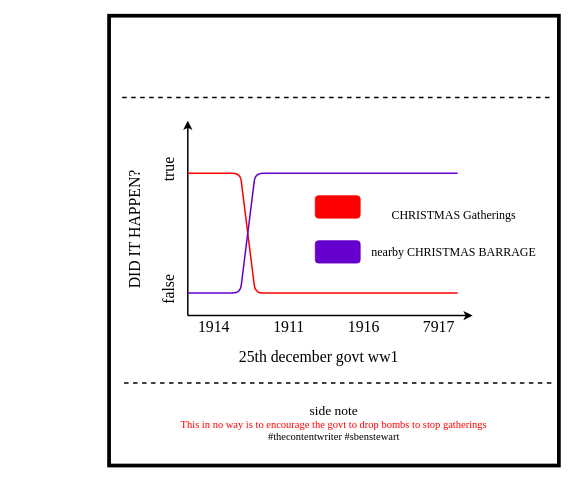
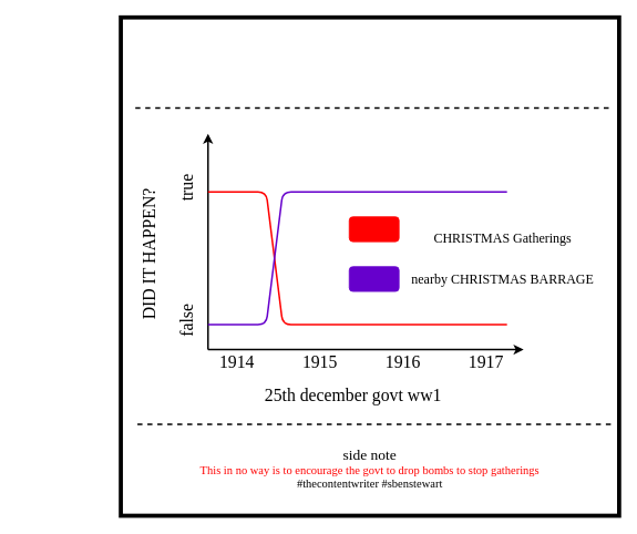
  <mxCell id="0" />
  <mxCell id="1" parent="0" />
  <mxCell id="2" value="" style="whiteSpace=wrap;html=1;aspect=fixed;strokeWidth=5;fillColor=none;fontFamily=xkcd;FType=w;" parent="1" vertex="1"><mxGeometry x="145" y="20" width="600" height="600" as="geometry" /></mxCell>
  <mxCell id="3" value="" style="endArrow=none;dashed=1;html=1;strokeWidth=2;fontFamily=xkcd;FType=w;" parent="1" edge="1"><mxGeometry width="50" height="50" relative="1" as="geometry"><mxPoint x="732.5" y="129" as="sourcePoint" /><mxPoint x="157.5" y="129" as="targetPoint" /></mxGeometry></mxCell>
  <mxCell id="4" value="" style="endArrow=none;dashed=1;html=1;strokeWidth=2;fontFamily=xkcd;FType=w;" parent="1" edge="1"><mxGeometry width="50" height="50" relative="1" as="geometry"><mxPoint x="735" y="510" as="sourcePoint" /><mxPoint x="160" y="510" as="targetPoint" /></mxGeometry></mxCell>
  <mxCell id="5" value="&lt;font style=&quot;font-size: 14px&quot;&gt;&lt;span style=&quot;font-size: 18px&quot;&gt;side note&lt;br&gt;&lt;/span&gt;&lt;font color=&quot;#ff0000&quot;&gt;This in no way is to encourage the govt to drop bombs to stop gatherings&lt;/font&gt;&lt;br&gt;#thecontentwriter #sbenstewart&lt;br&gt;&lt;/font&gt;" style="text;html=1;strokeColor=none;fillColor=none;align=center;verticalAlign=middle;whiteSpace=wrap;rounded=0;fontFamily=xkcd;FType=w;" parent="1" vertex="1"><mxGeometry x="145" y="524" width="600" height="80" as="geometry" /></mxCell>
  <mxCell id="6" value="" style="endArrow=classic;html=1;strokeWidth=2;startArrow=none;startFill=0;" parent="1" edge="1"><mxGeometry width="50" height="50" relative="1" as="geometry"><mxPoint x="250" y="420" as="sourcePoint" /><mxPoint x="250" y="160" as="targetPoint" /></mxGeometry></mxCell>
  <mxCell id="7" value="" style="endArrow=classic;html=1;strokeWidth=2;startArrow=none;startFill=0;" parent="1" edge="1"><mxGeometry width="50" height="50" relative="1" as="geometry"><mxPoint x="250" y="420" as="sourcePoint" /><mxPoint x="630" y="420" as="targetPoint" /></mxGeometry></mxCell>
  <mxCell id="8" value="" style="rounded=1;whiteSpace=wrap;html=1;fillColor=#FF0000;strokeColor=#FF0000;" parent="1" vertex="1"><mxGeometry x="420" y="260" width="60" height="30" as="geometry" /></mxCell>
  <mxCell id="9" value="&lt;font&gt;&lt;font style=&quot;font-size: 16px&quot;&gt;CHRISTMAS Gatherings&lt;/font&gt;&lt;br&gt;&lt;/font&gt;" style="text;html=1;strokeColor=none;fillColor=none;align=center;verticalAlign=middle;whiteSpace=wrap;rounded=0;fontFamily=xkcd;FType=w;" parent="1" vertex="1"><mxGeometry x="490" y="265" width="230" height="40" as="geometry" /></mxCell>
  <mxCell id="10" value="&lt;font&gt;&lt;font style=&quot;font-size: 21px&quot;&gt;25th december govt ww1&lt;/font&gt;&lt;br&gt;&lt;/font&gt;" style="text;html=1;strokeColor=none;fillColor=none;align=center;verticalAlign=middle;whiteSpace=wrap;rounded=0;fontFamily=xkcd;FType=w;" parent="1" vertex="1"><mxGeometry x="230" y="470" width="390" height="10" as="geometry" /></mxCell>
  <mxCell id="11" value="&lt;div style=&quot;text-align: left&quot;&gt;&lt;font style=&quot;font-size: 21px&quot;&gt;DID IT HAPPEN?&lt;/font&gt;&lt;/div&gt;" style="text;html=1;strokeColor=none;fillColor=none;align=center;verticalAlign=middle;whiteSpace=wrap;rounded=0;fontFamily=xkcd;FType=w;rotation=-90;" parent="1" vertex="1"><mxGeometry x="20" y="300" width="320" height="10" as="geometry" /></mxCell>
  <mxCell id="12" value="&lt;font&gt;&lt;span style=&quot;font-size: 21px&quot;&gt;1914&lt;/span&gt;&lt;br&gt;&lt;/font&gt;" style="text;html=1;strokeColor=none;fillColor=none;align=center;verticalAlign=middle;whiteSpace=wrap;rounded=0;fontFamily=xkcd;FType=w;" parent="1" vertex="1"><mxGeometry x="250" y="430" width="70" height="10" as="geometry" /></mxCell>
- <mxCell id="13" value="&lt;font&gt;&lt;font style=&quot;font-size: 21px&quot;&gt;7917&lt;/font&gt;&lt;br&gt;&lt;/font&gt;" style="text;html=1;strokeColor=none;fillColor=none;align=center;verticalAlign=middle;whiteSpace=wrap;rounded=0;fontFamily=xkcd;FType=w;" parent="1" vertex="1"><mxGeometry x="550" y="430" width="70" height="10" as="geometry" /></mxCell>
+ <mxCell id="13" value="&lt;font&gt;&lt;font style=&quot;font-size: 21px&quot;&gt;1917&lt;/font&gt;&lt;br&gt;&lt;/font&gt;" style="text;html=1;strokeColor=none;fillColor=none;align=center;verticalAlign=middle;whiteSpace=wrap;rounded=0;fontFamily=xkcd;FType=w;" parent="1" vertex="1"><mxGeometry x="550" y="430" width="70" height="10" as="geometry" /></mxCell>
  <mxCell id="14" value="&lt;font&gt;&lt;span style=&quot;font-size: 21px&quot;&gt;false&lt;/span&gt;&lt;br&gt;&lt;/font&gt;" style="text;html=1;strokeColor=none;fillColor=none;align=center;verticalAlign=middle;whiteSpace=wrap;rounded=0;fontFamily=xkcd;FType=w;rotation=-90;" parent="1" vertex="1"><mxGeometry x="190" y="370" width="70" height="30" as="geometry" /></mxCell>
  <mxCell id="15" value="&lt;font&gt;&lt;span style=&quot;font-size: 21px&quot;&gt;true&lt;/span&gt;&lt;br&gt;&lt;/font&gt;" style="text;html=1;strokeColor=none;fillColor=none;align=center;verticalAlign=middle;whiteSpace=wrap;rounded=0;fontFamily=xkcd;FType=w;rotation=-90;" parent="1" vertex="1"><mxGeometry x="190" y="210" width="70" height="30" as="geometry" /></mxCell>
- <mxCell id="16" value="&lt;font&gt;&lt;font style=&quot;font-size: 21px&quot;&gt;1911&lt;/font&gt;&lt;br&gt;&lt;/font&gt;" style="text;html=1;strokeColor=none;fillColor=none;align=center;verticalAlign=middle;whiteSpace=wrap;rounded=0;fontFamily=xkcd;FType=w;" vertex="1" parent="1"><mxGeometry x="350" y="430" width="70" height="10" as="geometry" /></mxCell>
+ <mxCell id="16" value="&lt;font&gt;&lt;font style=&quot;font-size: 21px&quot;&gt;1915&lt;/font&gt;&lt;br&gt;&lt;/font&gt;" style="text;html=1;strokeColor=none;fillColor=none;align=center;verticalAlign=middle;whiteSpace=wrap;rounded=0;fontFamily=xkcd;FType=w;" vertex="1" parent="1"><mxGeometry x="350" y="430" width="70" height="10" as="geometry" /></mxCell>
  <mxCell id="17" value="&lt;font&gt;&lt;font style=&quot;font-size: 21px&quot;&gt;191&lt;/font&gt;&lt;font style=&quot;font-size: 1px&quot;&gt; &lt;/font&gt;&lt;font style=&quot;font-size: 21px&quot;&gt;6&lt;/font&gt;&lt;br&gt;&lt;/font&gt;" style="text;html=1;strokeColor=none;fillColor=none;align=center;verticalAlign=middle;whiteSpace=wrap;rounded=0;fontFamily=xkcd;FType=w;" vertex="1" parent="1"><mxGeometry x="450" y="430" width="70" height="10" as="geometry" /></mxCell>
  <mxCell id="18" value="" style="endArrow=none;html=1;strokeWidth=2;strokeColor=#FF0000;" edge="1" parent="1"><mxGeometry width="50" height="50" relative="1" as="geometry"><mxPoint x="250" y="230" as="sourcePoint" /><mxPoint x="610" y="390" as="targetPoint" /><Array as="points"><mxPoint x="320" y="230" /><mxPoint x="340" y="390" /></Array></mxGeometry></mxCell>
  <mxCell id="19" value="" style="endArrow=none;html=1;strokeWidth=2;strokeColor=#6600CC;" edge="1" parent="1"><mxGeometry width="50" height="50" relative="1" as="geometry"><mxPoint x="250" y="390" as="sourcePoint" /><mxPoint x="610" y="230" as="targetPoint" /><Array as="points"><mxPoint x="320" y="390" /><mxPoint x="340" y="230" /></Array></mxGeometry></mxCell>
  <mxCell id="20" value="" style="rounded=1;whiteSpace=wrap;html=1;fillColor=#6600CC;strokeColor=#6600CC;" vertex="1" parent="1"><mxGeometry x="420" y="320" width="60" height="30" as="geometry" /></mxCell>
  <mxCell id="21" value="&lt;font&gt;&lt;span style=&quot;font-size: 16px&quot;&gt;nearby&amp;nbsp;&lt;/span&gt;&lt;span style=&quot;font-size: 16px&quot;&gt;CHRISTMAS BARRAGE&lt;/span&gt;&lt;br&gt;&lt;/font&gt;" style="text;html=1;strokeColor=none;fillColor=none;align=center;verticalAlign=middle;whiteSpace=wrap;rounded=0;fontFamily=xkcd;FType=w;" vertex="1" parent="1"><mxGeometry x="490" y="315" width="230" height="40" as="geometry" /></mxCell>
